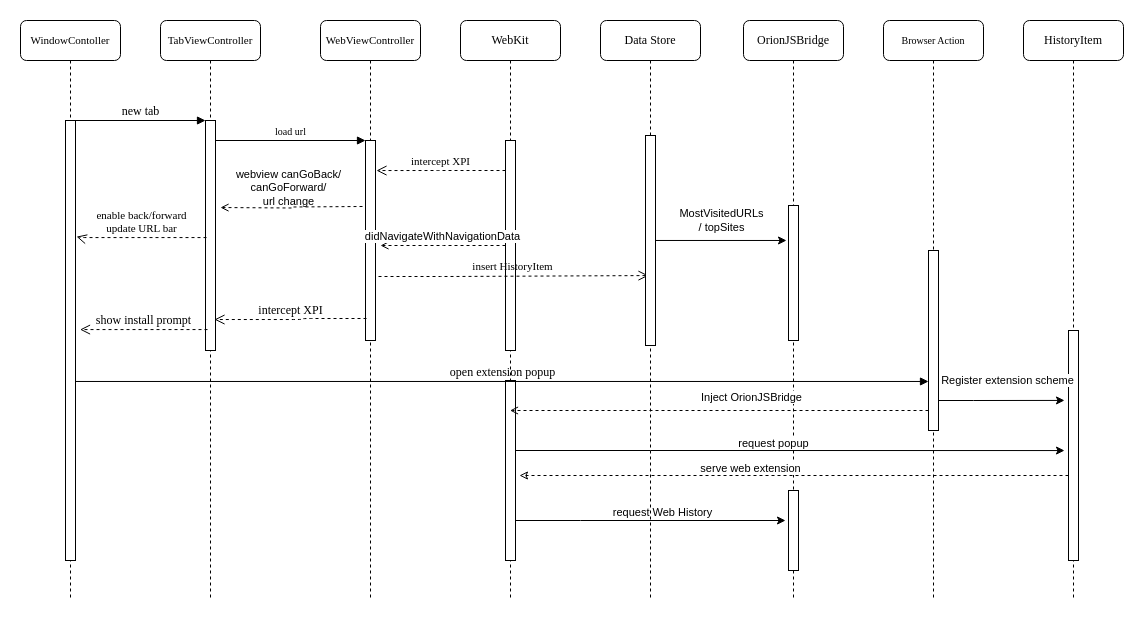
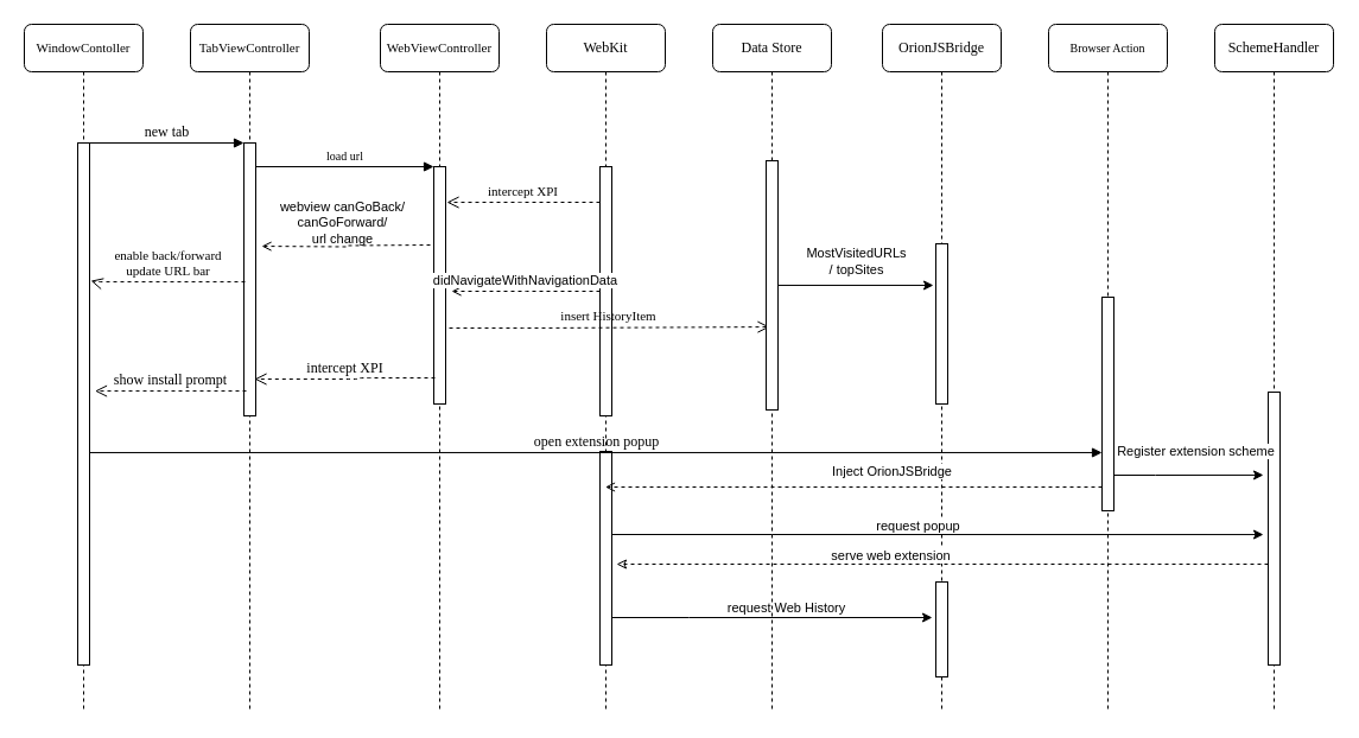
  <mxCell id="0" />
  <mxCell id="1" parent="0" />
  <mxCell id="2" value="&lt;font style=&quot;font-size: 11px;&quot;&gt;TabViewController&lt;/font&gt;" style="shape=umlLifeline;perimeter=lifelinePerimeter;whiteSpace=wrap;html=1;container=1;collapsible=0;recursiveResize=0;outlineConnect=0;rounded=1;shadow=0;comic=0;labelBackgroundColor=none;strokeWidth=1;fontFamily=Verdana;fontSize=12;align=center;" parent="1" vertex="1"><mxGeometry x="160" y="20" width="100" height="580" as="geometry" /></mxCell>
  <mxCell id="3" value="" style="html=1;points=[];perimeter=orthogonalPerimeter;rounded=0;shadow=0;comic=0;labelBackgroundColor=none;strokeWidth=1;fontFamily=Verdana;fontSize=12;align=center;" parent="2" vertex="1"><mxGeometry x="45" y="100" width="10" height="230" as="geometry" /></mxCell>
  <mxCell id="4" value="&lt;font style=&quot;font-size: 11px;&quot;&gt;WebViewController&lt;/font&gt;" style="shape=umlLifeline;perimeter=lifelinePerimeter;whiteSpace=wrap;html=1;container=1;collapsible=0;recursiveResize=0;outlineConnect=0;rounded=1;shadow=0;comic=0;labelBackgroundColor=none;strokeWidth=1;fontFamily=Verdana;fontSize=12;align=center;" parent="1" vertex="1"><mxGeometry x="320" y="20" width="100" height="580" as="geometry" /></mxCell>
  <mxCell id="5" value="" style="html=1;points=[];perimeter=orthogonalPerimeter;rounded=0;shadow=0;comic=0;labelBackgroundColor=none;strokeWidth=1;fontFamily=Verdana;fontSize=12;align=center;" parent="4" vertex="1"><mxGeometry x="45" y="120" width="10" height="200" as="geometry" /></mxCell>
  <mxCell id="6" value="intercept XPI" style="html=1;verticalAlign=bottom;endArrow=open;dashed=1;endSize=8;labelBackgroundColor=none;fontFamily=Verdana;fontSize=11;edgeStyle=elbowEdgeStyle;elbow=horizontal;entryX=1.1;entryY=0.44;entryDx=0;entryDy=0;entryPerimeter=0;exitX=0;exitY=0.795;exitDx=0;exitDy=0;exitPerimeter=0;" parent="4" edge="1"><mxGeometry x="0.007" relative="1" as="geometry"><mxPoint x="56" y="150.05" as="targetPoint" /><Array as="points"><mxPoint x="127" y="101.05" /><mxPoint x="157" y="101.05" /></Array><mxPoint x="185" y="150.0" as="sourcePoint" /><mxPoint as="offset" /></mxGeometry></mxCell>
  <mxCell id="7" value="WebKit" style="shape=umlLifeline;perimeter=lifelinePerimeter;whiteSpace=wrap;html=1;container=1;collapsible=0;recursiveResize=0;outlineConnect=0;rounded=1;shadow=0;comic=0;labelBackgroundColor=none;strokeWidth=1;fontFamily=Verdana;fontSize=12;align=center;" parent="1" vertex="1"><mxGeometry x="460" y="20" width="100" height="580" as="geometry" /></mxCell>
  <mxCell id="8" value="OrionJSBridge" style="shape=umlLifeline;perimeter=lifelinePerimeter;whiteSpace=wrap;html=1;container=1;collapsible=0;recursiveResize=0;outlineConnect=0;rounded=1;shadow=0;comic=0;labelBackgroundColor=none;strokeWidth=1;fontFamily=Verdana;fontSize=12;align=center;" parent="1" vertex="1"><mxGeometry x="743" y="20" width="100" height="580" as="geometry" /></mxCell>
  <mxCell id="9" value="" style="html=1;points=[];perimeter=orthogonalPerimeter;rounded=0;shadow=0;comic=0;labelBackgroundColor=none;strokeWidth=1;fontFamily=Verdana;fontSize=12;align=center;" parent="8" vertex="1"><mxGeometry x="45" y="470" width="10" height="80" as="geometry" /></mxCell>
  <mxCell id="10" value="" style="html=1;points=[];perimeter=orthogonalPerimeter;rounded=0;shadow=0;comic=0;labelBackgroundColor=none;strokeWidth=1;fontFamily=Verdana;fontSize=12;align=center;" vertex="1" parent="8"><mxGeometry x="45" y="185" width="10" height="135" as="geometry" /></mxCell>
  <mxCell id="11" value="Browser Action " style="shape=umlLifeline;perimeter=lifelinePerimeter;whiteSpace=wrap;html=1;container=1;collapsible=0;recursiveResize=0;outlineConnect=0;rounded=1;shadow=0;comic=0;labelBackgroundColor=none;strokeWidth=1;fontFamily=Verdana;fontSize=10;align=center;" parent="1" vertex="1"><mxGeometry x="883" y="20" width="100" height="580" as="geometry" /></mxCell>
  <mxCell id="12" value="" style="html=1;points=[];perimeter=orthogonalPerimeter;rounded=0;shadow=0;comic=0;labelBackgroundColor=none;strokeWidth=1;fontFamily=Verdana;fontSize=12;align=center;" parent="11" vertex="1"><mxGeometry x="45" y="230" width="10" height="180" as="geometry" /></mxCell>
- <mxCell id="13" value="HistoryItem" style="shape=umlLifeline;perimeter=lifelinePerimeter;whiteSpace=wrap;html=1;container=1;collapsible=0;recursiveResize=0;outlineConnect=0;rounded=1;shadow=0;comic=0;labelBackgroundColor=none;strokeWidth=1;fontFamily=Verdana;fontSize=12;align=center;" parent="1" vertex="1"><mxGeometry x="1023" y="20" width="100" height="580" as="geometry" /></mxCell>
+ <mxCell id="13" value="SchemeHandler" style="shape=umlLifeline;perimeter=lifelinePerimeter;whiteSpace=wrap;html=1;container=1;collapsible=0;recursiveResize=0;outlineConnect=0;rounded=1;shadow=0;comic=0;labelBackgroundColor=none;strokeWidth=1;fontFamily=Verdana;fontSize=12;align=center;" parent="1" vertex="1"><mxGeometry x="1023" y="20" width="100" height="580" as="geometry" /></mxCell>
  <mxCell id="14" value="&lt;font style=&quot;font-size: 11px;&quot;&gt;WindowContoller&lt;/font&gt;" style="shape=umlLifeline;perimeter=lifelinePerimeter;whiteSpace=wrap;html=1;container=1;collapsible=0;recursiveResize=0;outlineConnect=0;rounded=1;shadow=0;comic=0;labelBackgroundColor=none;strokeWidth=1;fontFamily=Verdana;fontSize=12;align=center;" parent="1" vertex="1"><mxGeometry x="20" y="20" width="100" height="580" as="geometry" /></mxCell>
  <mxCell id="15" value="" style="html=1;points=[];perimeter=orthogonalPerimeter;rounded=0;shadow=0;comic=0;labelBackgroundColor=none;strokeWidth=1;fontFamily=Verdana;fontSize=12;align=center;" parent="14" vertex="1"><mxGeometry x="45" y="100" width="10" height="440" as="geometry" /></mxCell>
  <mxCell id="16" value="show install prompt" style="html=1;verticalAlign=bottom;endArrow=open;dashed=1;endSize=8;labelBackgroundColor=none;fontFamily=Verdana;fontSize=12;edgeStyle=elbowEdgeStyle;elbow=horizontal;exitX=0.2;exitY=0.609;exitDx=0;exitDy=0;exitPerimeter=0;" parent="14" edge="1"><mxGeometry relative="1" as="geometry"><mxPoint x="60" y="309" as="targetPoint" /><Array as="points"><mxPoint x="59.5" y="324" /><mxPoint x="89.5" y="324" /></Array><mxPoint x="187" y="309.07" as="sourcePoint" /></mxGeometry></mxCell>
  <mxCell id="17" value="" style="html=1;points=[];perimeter=orthogonalPerimeter;rounded=0;shadow=0;comic=0;labelBackgroundColor=none;strokeWidth=1;fontFamily=Verdana;fontSize=12;align=center;" parent="1" vertex="1"><mxGeometry x="505" y="140" width="10" height="210" as="geometry" /></mxCell>
  <mxCell id="18" value="" style="html=1;points=[];perimeter=orthogonalPerimeter;rounded=0;shadow=0;comic=0;labelBackgroundColor=none;strokeWidth=1;fontFamily=Verdana;fontSize=12;align=center;" parent="1" vertex="1"><mxGeometry x="505" y="380" width="10" height="180" as="geometry" /></mxCell>
  <mxCell id="19" value="open extension popup" style="html=1;verticalAlign=bottom;endArrow=block;entryX=0;entryY=0.657;labelBackgroundColor=none;fontFamily=Verdana;fontSize=12;entryDx=0;entryDy=0;entryPerimeter=0;" parent="1" edge="1"><mxGeometry relative="1" as="geometry"><mxPoint x="75" y="380.97" as="sourcePoint" /><mxPoint x="928" y="380.97" as="targetPoint" /></mxGeometry></mxCell>
  <mxCell id="20" value="" style="html=1;points=[];perimeter=orthogonalPerimeter;rounded=0;shadow=0;comic=0;labelBackgroundColor=none;strokeColor=#000000;strokeWidth=1;fillColor=#FFFFFF;fontFamily=Verdana;fontSize=12;fontColor=#000000;align=center;" parent="1" vertex="1"><mxGeometry x="1068" y="330" width="10" height="230" as="geometry" /></mxCell>
  <mxCell id="21" value="new tab" style="html=1;verticalAlign=bottom;endArrow=block;entryX=0;entryY=0;labelBackgroundColor=none;fontFamily=Verdana;fontSize=12;edgeStyle=elbowEdgeStyle;elbow=vertical;" parent="1" source="15" target="3" edge="1"><mxGeometry relative="1" as="geometry"><mxPoint x="140" y="130" as="sourcePoint" /></mxGeometry></mxCell>
  <mxCell id="22" value="load url" style="html=1;verticalAlign=bottom;endArrow=block;entryX=0;entryY=0;labelBackgroundColor=none;fontFamily=Verdana;fontSize=10;edgeStyle=elbowEdgeStyle;elbow=vertical;" parent="1" source="3" target="5" edge="1"><mxGeometry relative="1" as="geometry"><mxPoint x="290" y="140" as="sourcePoint" /></mxGeometry></mxCell>
  <mxCell id="23" value="insert HistoryItem" style="html=1;verticalAlign=bottom;endArrow=open;dashed=1;endSize=8;labelBackgroundColor=none;fontFamily=Verdana;fontSize=11;edgeStyle=elbowEdgeStyle;elbow=horizontal;entryX=0.3;entryY=0.667;entryDx=0;entryDy=0;entryPerimeter=0;exitX=1.3;exitY=0.68;exitDx=0;exitDy=0;exitPerimeter=0;" parent="1" edge="1" target="41" source="5"><mxGeometry relative="1" as="geometry"><mxPoint x="375" y="200" as="targetPoint" /><Array as="points"><mxPoint x="450" y="215" /><mxPoint x="480" y="215" /></Array><mxPoint x="506" y="199.97" as="sourcePoint" /></mxGeometry></mxCell>
  <mxCell id="24" value="intercept XPI" style="html=1;verticalAlign=bottom;endArrow=open;dashed=1;endSize=8;labelBackgroundColor=none;fontFamily=Verdana;fontSize=12;edgeStyle=elbowEdgeStyle;elbow=horizontal;entryX=0.9;entryY=0.861;entryDx=0;entryDy=0;entryPerimeter=0;exitX=0.1;exitY=0.64;exitDx=0;exitDy=0;exitPerimeter=0;" parent="1" edge="1"><mxGeometry x="0.006" relative="1" as="geometry"><mxPoint x="214" y="319.03" as="targetPoint" /><Array as="points"><mxPoint x="301" y="232" /><mxPoint x="331" y="232" /></Array><mxPoint x="366" y="318" as="sourcePoint" /><mxPoint as="offset" /></mxGeometry></mxCell>
  <mxCell id="25" value="&lt;div style=&quot;font-size: 11px;&quot;&gt;enable back/forward&lt;/div&gt;&lt;div style=&quot;font-size: 11px;&quot;&gt;update URL bar&lt;br style=&quot;font-size: 11px;&quot;&gt;&lt;/div&gt;" style="html=1;verticalAlign=bottom;endArrow=open;dashed=1;endSize=8;labelBackgroundColor=none;fontFamily=Verdana;fontSize=11;edgeStyle=elbowEdgeStyle;elbow=horizontal;exitX=0.1;exitY=0.509;exitDx=0;exitDy=0;exitPerimeter=0;entryX=1.1;entryY=0.264;entryDx=0;entryDy=0;entryPerimeter=0;" parent="1" source="3" target="15" edge="1"><mxGeometry relative="1" as="geometry"><mxPoint x="-10" y="210" as="targetPoint" /><Array as="points"><mxPoint x="79.5" y="215" /><mxPoint x="109.5" y="215" /></Array><mxPoint x="135.5" y="200" as="sourcePoint" /></mxGeometry></mxCell>
  <mxCell id="26" style="edgeStyle=orthogonalEdgeStyle;rounded=0;orthogonalLoop=1;jettySize=auto;html=1;dashed=1;endArrow=open;endFill=0;" parent="1" source="17" edge="1"><mxGeometry relative="1" as="geometry"><mxPoint x="380" y="245" as="targetPoint" /></mxGeometry></mxCell>
  <mxCell id="27" value="didNavigateWithNavigationData" style="edgeLabel;html=1;align=center;verticalAlign=middle;resizable=0;points=[];labelBackgroundColor=default;" parent="26" vertex="1" connectable="0"><mxGeometry x="0.023" y="2" relative="1" as="geometry"><mxPoint y="-12" as="offset" /></mxGeometry></mxCell>
  <mxCell id="28" style="edgeStyle=orthogonalEdgeStyle;rounded=0;orthogonalLoop=1;jettySize=auto;html=1;entryX=1.5;entryY=0.448;entryDx=0;entryDy=0;entryPerimeter=0;exitX=-0.3;exitY=0.41;exitDx=0;exitDy=0;exitPerimeter=0;endArrow=open;endFill=0;dashed=1;" parent="1" edge="1"><mxGeometry relative="1" as="geometry"><mxPoint x="362" y="206" as="sourcePoint" /><mxPoint x="220" y="207.04" as="targetPoint" /></mxGeometry></mxCell>
  <mxCell id="29" value="&lt;div&gt;webview canGoBack/&lt;/div&gt;&lt;div&gt;canGoForward/&lt;/div&gt;&lt;div&gt;url change&lt;br&gt;&lt;/div&gt;&lt;div&gt;&lt;br&gt;&lt;/div&gt;" style="edgeLabel;html=1;align=center;verticalAlign=middle;resizable=0;points=[];labelBackgroundColor=none;" parent="28" vertex="1" connectable="0"><mxGeometry x="0.007" y="3" relative="1" as="geometry"><mxPoint x="-3" y="-17" as="offset" /></mxGeometry></mxCell>
  <mxCell id="30" style="edgeStyle=orthogonalEdgeStyle;rounded=0;orthogonalLoop=1;jettySize=auto;html=1;endArrow=open;endFill=0;dashed=1;" parent="1" source="12" target="7" edge="1"><mxGeometry relative="1" as="geometry"><Array as="points"><mxPoint x="840" y="410" /><mxPoint x="840" y="410" /></Array><mxPoint x="570" y="430" as="targetPoint" /></mxGeometry></mxCell>
  <mxCell id="31" value="Inject OrionJSBridge" style="edgeLabel;html=1;align=center;verticalAlign=middle;resizable=0;points=[];" parent="30" vertex="1" connectable="0"><mxGeometry x="-0.148" y="-1" relative="1" as="geometry"><mxPoint y="-13" as="offset" /></mxGeometry></mxCell>
  <mxCell id="32" style="edgeStyle=orthogonalEdgeStyle;rounded=0;orthogonalLoop=1;jettySize=auto;html=1;entryX=-0.4;entryY=0.304;entryDx=0;entryDy=0;entryPerimeter=0;" edge="1" parent="1" source="12" target="20"><mxGeometry relative="1" as="geometry"><Array as="points"><mxPoint x="973" y="400" /><mxPoint x="973" y="400" /></Array></mxGeometry></mxCell>
  <mxCell id="33" value="Register extension scheme" style="edgeLabel;html=1;align=center;verticalAlign=middle;resizable=0;points=[];" vertex="1" connectable="0" parent="32"><mxGeometry x="0.079" y="-4" relative="1" as="geometry"><mxPoint y="-24" as="offset" /></mxGeometry></mxCell>
  <mxCell id="34" style="edgeStyle=orthogonalEdgeStyle;rounded=0;orthogonalLoop=1;jettySize=auto;html=1;entryX=-0.4;entryY=0.522;entryDx=0;entryDy=0;entryPerimeter=0;" edge="1" parent="1" source="18" target="20"><mxGeometry relative="1" as="geometry"><Array as="points"><mxPoint x="650" y="450" /><mxPoint x="650" y="450" /></Array></mxGeometry></mxCell>
  <mxCell id="35" value="request popup" style="edgeLabel;html=1;align=center;verticalAlign=middle;resizable=0;points=[];" vertex="1" connectable="0" parent="34"><mxGeometry x="-0.069" y="-4" relative="1" as="geometry"><mxPoint x="2" y="-12" as="offset" /></mxGeometry></mxCell>
  <mxCell id="36" style="edgeStyle=orthogonalEdgeStyle;rounded=0;orthogonalLoop=1;jettySize=auto;html=1;dashed=1;endArrow=classic;endFill=0;" edge="1" parent="1"><mxGeometry relative="1" as="geometry"><mxPoint x="1068" y="475" as="sourcePoint" /><mxPoint x="519" y="475" as="targetPoint" /><Array as="points"><mxPoint x="519" y="475" /></Array></mxGeometry></mxCell>
  <mxCell id="37" value="serve web extension" style="edgeLabel;html=1;align=center;verticalAlign=middle;resizable=0;points=[];" vertex="1" connectable="0" parent="36"><mxGeometry x="0.162" y="4" relative="1" as="geometry"><mxPoint y="-12" as="offset" /></mxGeometry></mxCell>
  <mxCell id="38" style="edgeStyle=orthogonalEdgeStyle;rounded=0;orthogonalLoop=1;jettySize=auto;html=1;entryX=-0.3;entryY=0.375;entryDx=0;entryDy=0;entryPerimeter=0;" edge="1" parent="1" source="18" target="9"><mxGeometry relative="1" as="geometry"><Array as="points"><mxPoint x="580" y="520" /><mxPoint x="580" y="520" /></Array></mxGeometry></mxCell>
  <mxCell id="39" value="request Web History" style="edgeLabel;html=1;align=center;verticalAlign=middle;resizable=0;points=[];" vertex="1" connectable="0" parent="38"><mxGeometry x="0.095" y="-4" relative="1" as="geometry"><mxPoint x="-2" y="-13" as="offset" /></mxGeometry></mxCell>
  <mxCell id="40" value="Data Store" style="shape=umlLifeline;perimeter=lifelinePerimeter;whiteSpace=wrap;html=1;container=1;collapsible=0;recursiveResize=0;outlineConnect=0;rounded=1;shadow=0;comic=0;labelBackgroundColor=none;strokeWidth=1;fontFamily=Verdana;fontSize=12;align=center;" vertex="1" parent="1"><mxGeometry x="600" y="20" width="100" height="580" as="geometry" /></mxCell>
  <mxCell id="41" value="" style="html=1;points=[];perimeter=orthogonalPerimeter;rounded=0;shadow=0;comic=0;labelBackgroundColor=none;strokeWidth=1;fontFamily=Verdana;fontSize=12;align=center;" vertex="1" parent="40"><mxGeometry x="45" y="115" width="10" height="210" as="geometry" /></mxCell>
  <mxCell id="42" style="edgeStyle=orthogonalEdgeStyle;rounded=0;orthogonalLoop=1;jettySize=auto;html=1;entryX=-0.2;entryY=0.259;entryDx=0;entryDy=0;entryPerimeter=0;" edge="1" parent="1" source="41" target="10"><mxGeometry relative="1" as="geometry" /></mxCell>
  <mxCell id="43" value="MostVisitedURLs &lt;br&gt;/ topSites" style="edgeLabel;html=1;align=center;verticalAlign=middle;resizable=0;points=[];" vertex="1" connectable="0" parent="42"><mxGeometry x="-0.237" y="1" relative="1" as="geometry"><mxPoint x="15" y="-19" as="offset" /></mxGeometry></mxCell>
